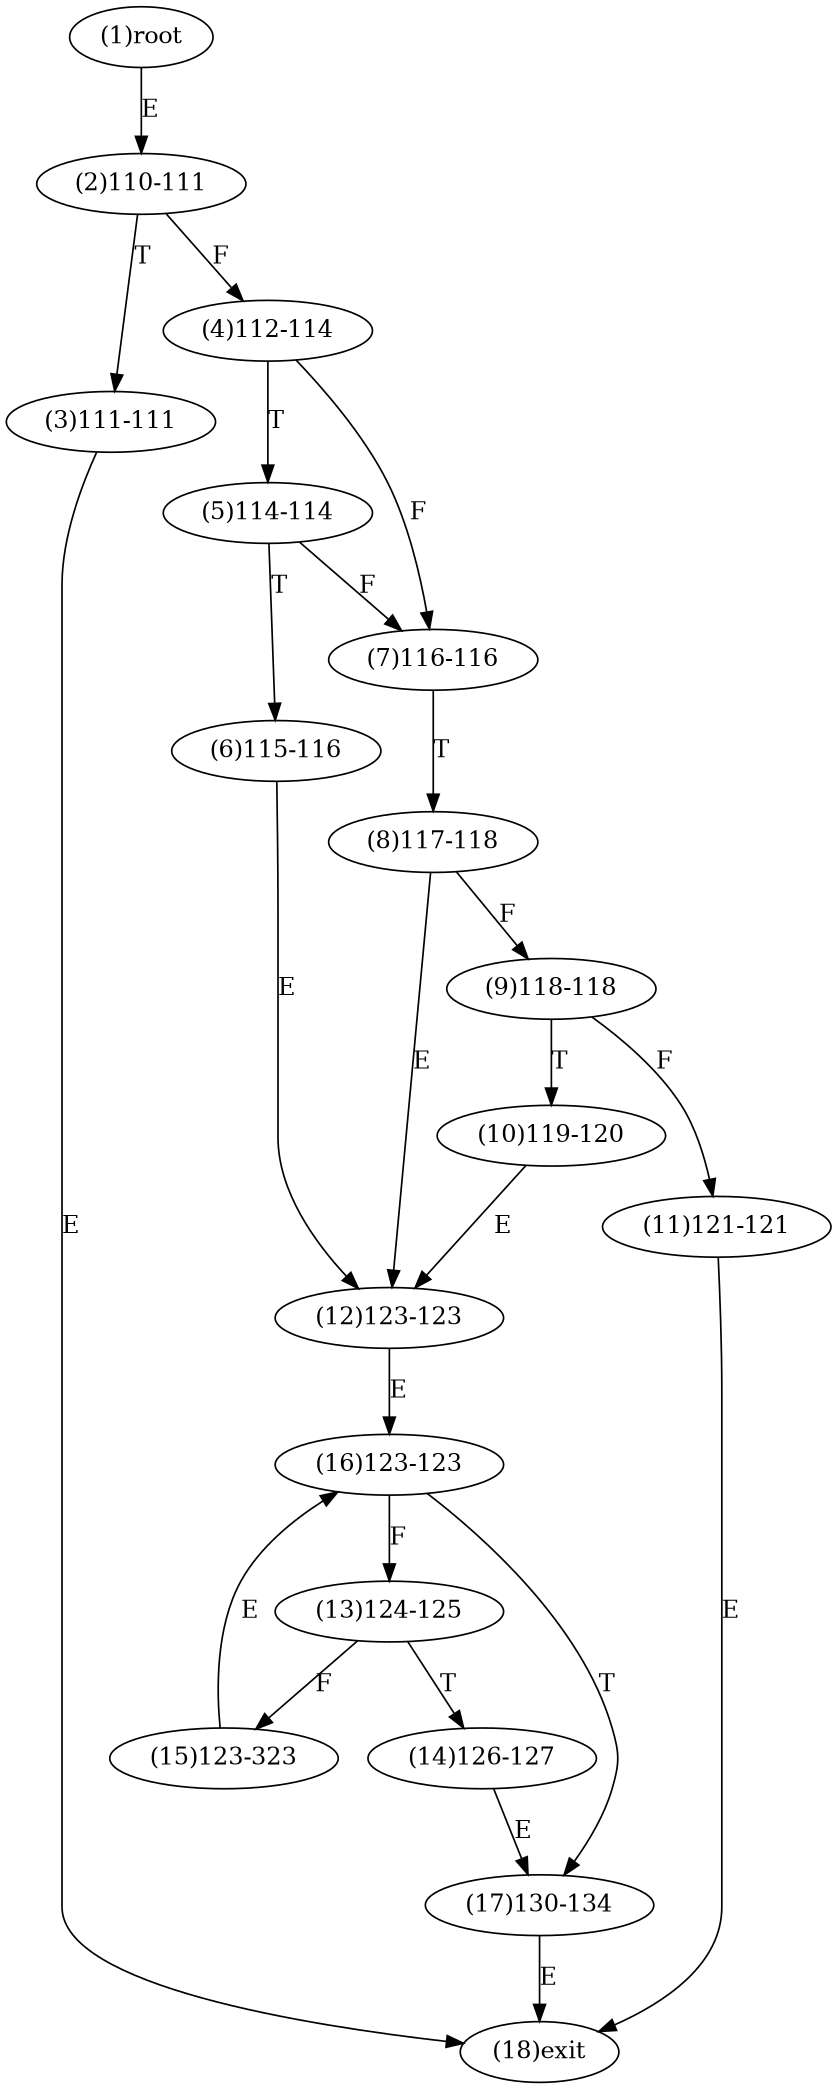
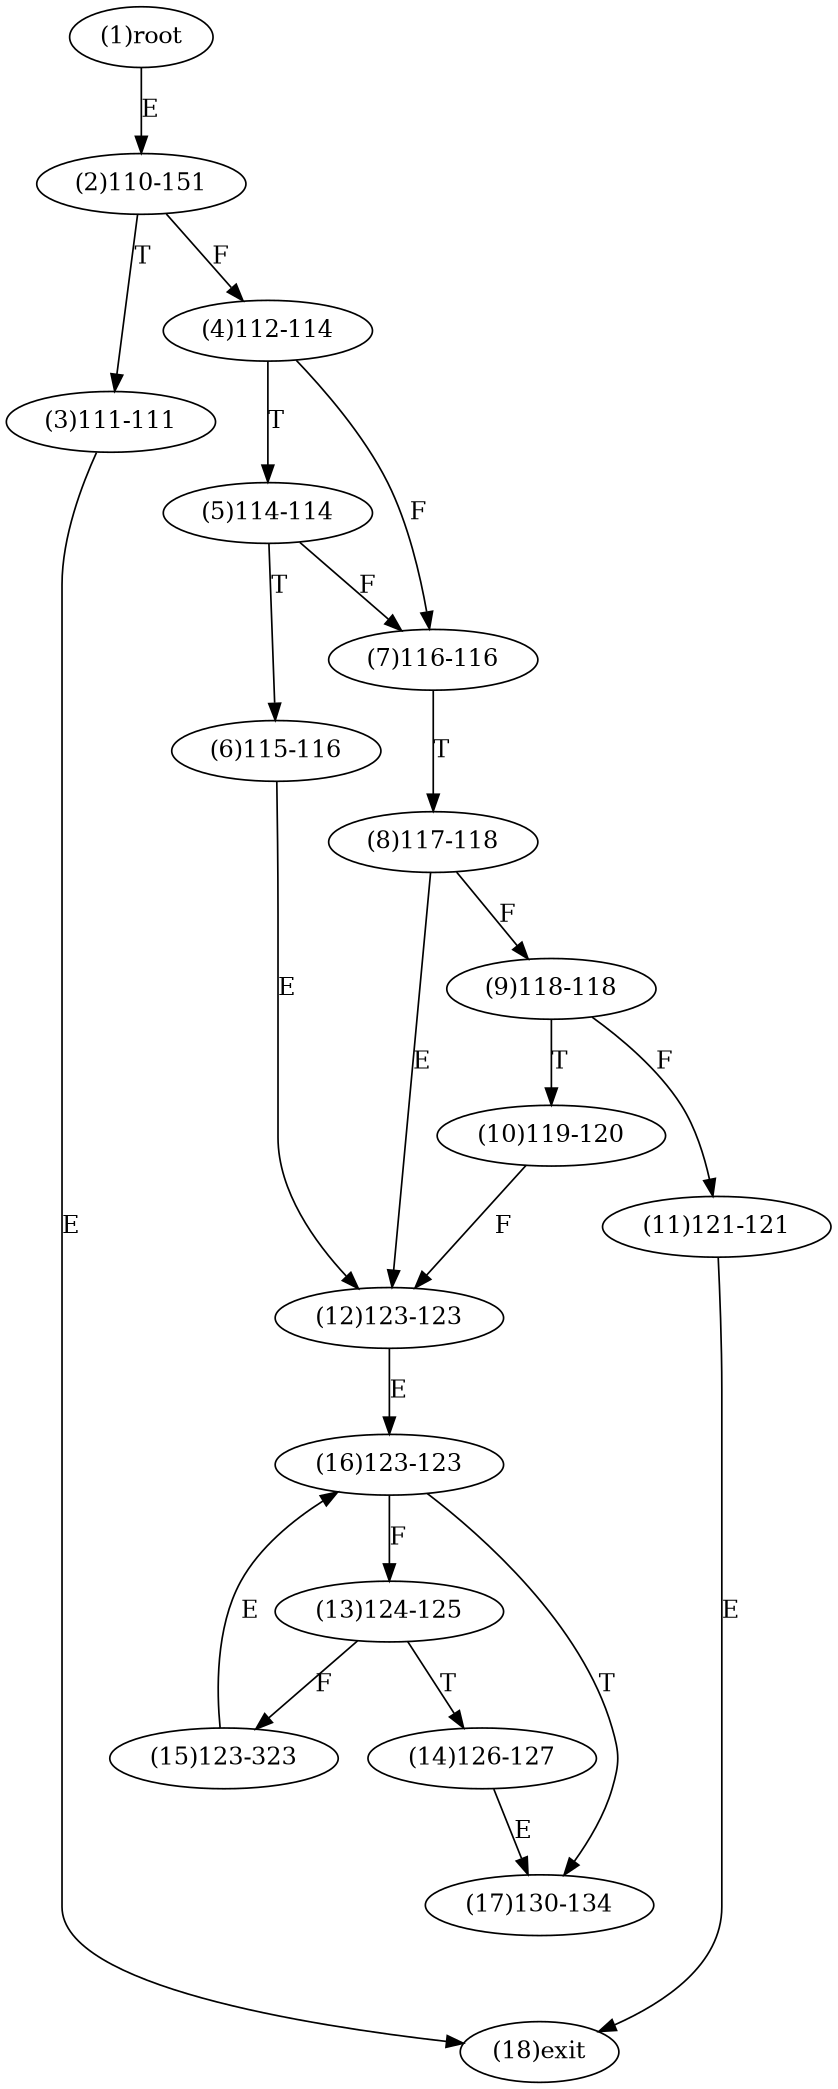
  digraph {
    n1 [label="(1)root"]
-   n2 [label="(2)110-111"]
+   n2 [label="(2)110-151"]
    n3 [label="(3)111-111"]
    n4 [label="(4)112-114"]
    n5 [label="(18)exit"]
    n6 [label="(5)114-114"]
    n7 [label="(7)116-116"]
    n8 [label="(6)115-116"]
    n9 [label="(8)117-118"]
    n10 [label="(12)123-123"]
    n11 [label="(16)123-123"]
    n12 [label="(9)118-118"]
    n13 [label="(10)119-120"]
    n14 [label="(11)121-121"]
    n15 [label="(13)124-125"]
    n16 [label="(17)130-134"]
    n17 [label="(14)126-127"]
    n18 [label="(15)123-323"]
    n1 -> n2 [label=E]
    n2 -> n3 [label=T]
    n2 -> n4 [label=F]
    n3 -> n5 [label=E]
    n4 -> n6 [label=T]
    n4 -> n7 [label=F]
    n6 -> n7 [label=F]
    n6 -> n8 [label=T]
    n7 -> n9 [label=T]
    n8 -> n10 [label=E]
    n9 -> n10 [label=E]
    n9 -> n12 [label=F]
    n10 -> n11 [label=E]
    n11 -> n15 [label=F]
    n11 -> n16 [label=T]
    n12 -> n13 [label=T]
    n12 -> n14 [label=F]
-   n13 -> n10 [label=E]
+   n13 -> n10 [label=F]
    n14 -> n5 [label=E]
    n15 -> n17 [label=T]
    n15 -> n18 [label=F]
-   n16 -> n5 [label=E]
    n17 -> n16 [label=E]
    n18 -> n11 [label=E]
  }
